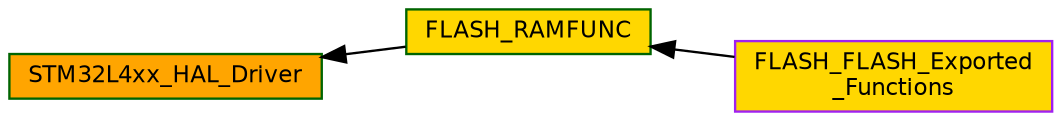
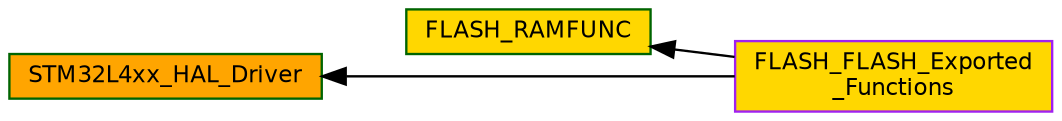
  digraph {
    rankdir=LR
    node [color=darkgreen fillcolor=gold fontname=Helvetica fontsize=10 shape=box style=filled]
    edge [dir=back fontname=Helvetica fontsize=10 labelfontname=Helvetica labelfontsize=10 shape=plaintext style=solid]
    n1 [fontcolor=black height=0.2 label=FLASH_RAMFUNC width=0.4]
    n2 [color=purple height=0.2 label="FLASH_FLASH_Exported\l_Functions" width=0.4]
    n3 [fillcolor=orange height=0.2 label=STM32L4xx_HAL_Driver width=0.4]
    n1 -> n2
-   n3 -> n1
+   n3 -> n2
  }
